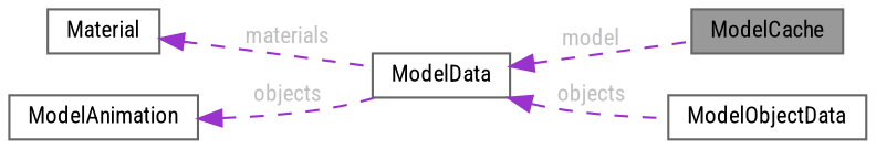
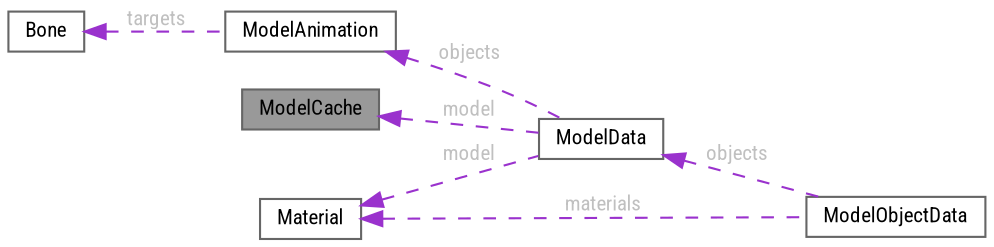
  digraph {
    fontname="Roboto Condensed"
    rankdir=LR
    node [color=gray40 fillcolor=white fontname="Roboto Condensed" fontsize=10 shape=box style=filled]
    edge [color=darkorchid3 dir=back fontcolor=grey fontname="Roboto Condensed" fontsize=10 labelfontname=Helvetica labelfontsize=10 style=dashed]
    n1 [fillcolor=grey60 fontcolor=black height=0.2 label=ModelCache width=0.4]
    n2 [height=0.2 label=ModelData width=0.4]
    n3 [height=0.2 label=ModelObjectData width=0.4]
    n4 [height=0.2 label=Material width=0.4]
    n5 [height=0.2 label=ModelAnimation width=0.4]
-   n2 -> n1 [label=" model"]
+   n6 [height=0.2 label=Bone width=0.4]
+   n1 -> n2 [label=" model"]
    n2 -> n3 [label=" objects"]
-   n4 -> n2 [label=" materials"]
+   n4 -> n2 [label=" model"]
+   n4 -> n3 [label=" materials"]
    n5 -> n2 [label=" objects"]
+   n6 -> n5 [label=" targets"]
  }
